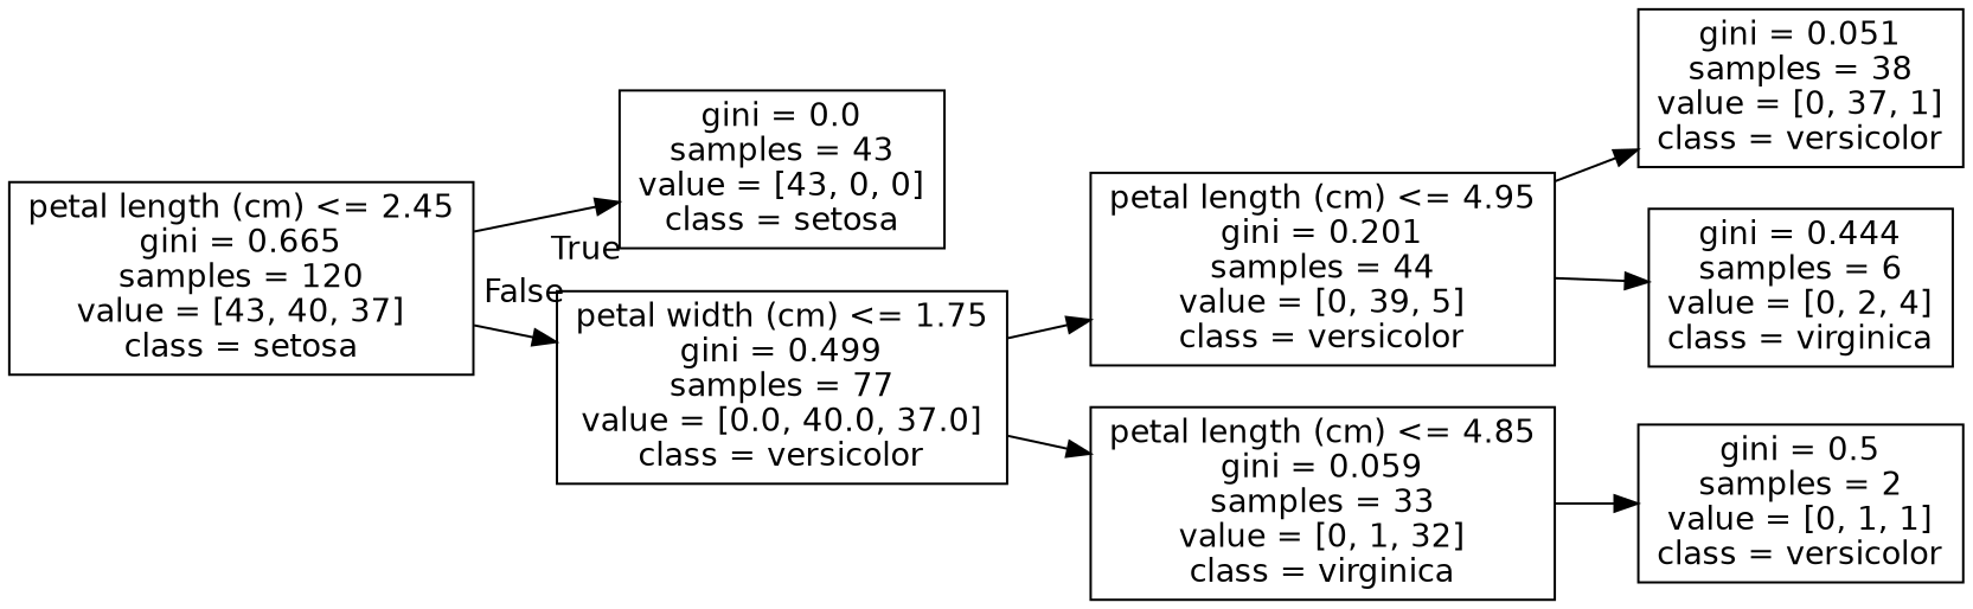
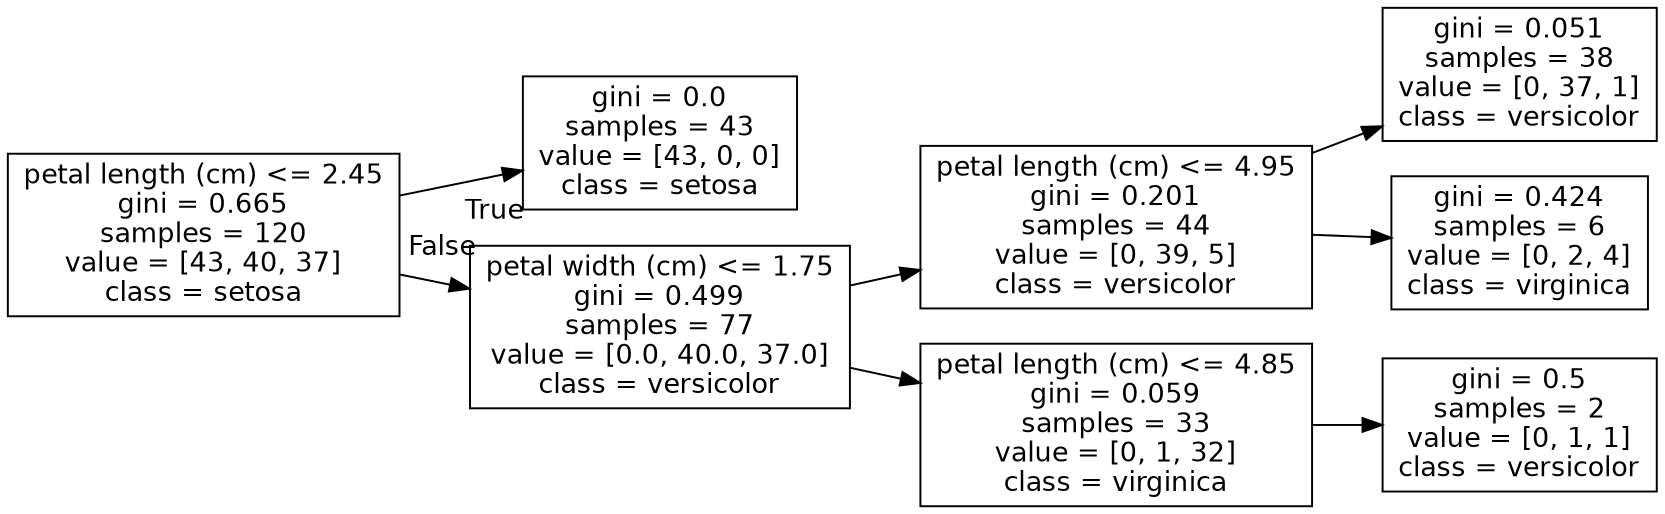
  digraph {
    rankdir=LR
    node [fontname=helvetica shape=box]
    edge [fontname=helvetica]
    n1 [label="petal length (cm) <= 2.45\ngini = 0.665\nsamples = 120\nvalue = [43, 40, 37]\nclass = setosa"]
    n2 [label="gini = 0.0\nsamples = 43\nvalue = [43, 0, 0]\nclass = setosa"]
    n3 [label="petal width (cm) <= 1.75\ngini = 0.499\nsamples = 77\nvalue = [0.0, 40.0, 37.0]\nclass = versicolor"]
    n4 [label="petal length (cm) <= 4.95\ngini = 0.201\nsamples = 44\nvalue = [0, 39, 5]\nclass = versicolor"]
    n5 [label="petal length (cm) <= 4.85\ngini = 0.059\nsamples = 33\nvalue = [0, 1, 32]\nclass = virginica"]
    n6 [label="gini = 0.051\nsamples = 38\nvalue = [0, 37, 1]\nclass = versicolor"]
-   n7 [label="gini = 0.444\nsamples = 6\nvalue = [0, 2, 4]\nclass = virginica"]
+   n7 [label="gini = 0.424\nsamples = 6\nvalue = [0, 2, 4]\nclass = virginica"]
    n8 [label="gini = 0.5\nsamples = 2\nvalue = [0, 1, 1]\nclass = versicolor"]
    n1 -> n2 [headlabel=True labelangle=45 labeldistance=2.5]
    n1 -> n3 [headlabel=False labelangle=-45 labeldistance=2.5]
    n3 -> n4
    n3 -> n5
    n4 -> n6
    n4 -> n7
    n5 -> n8
  }
